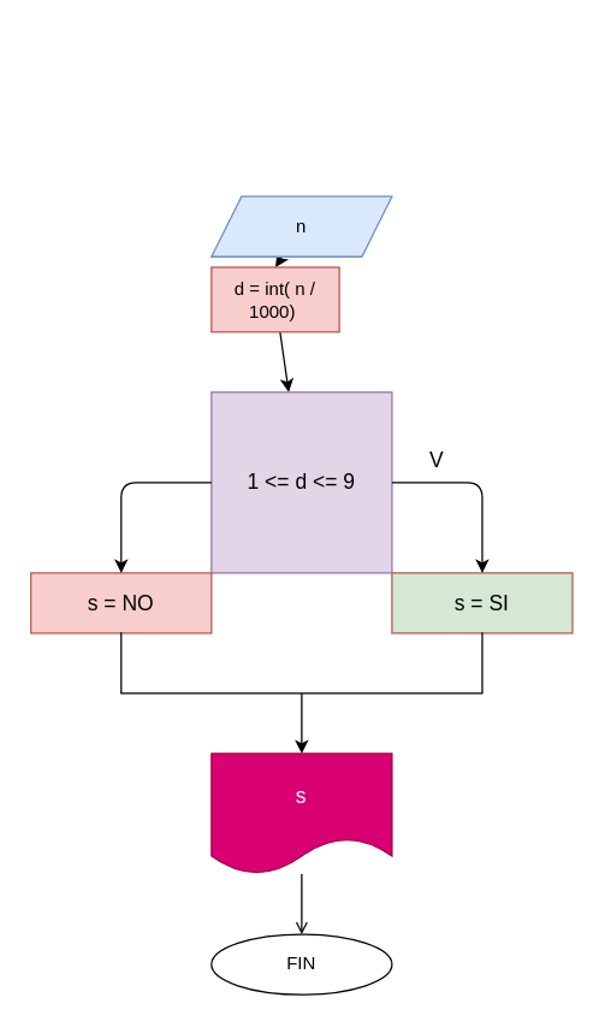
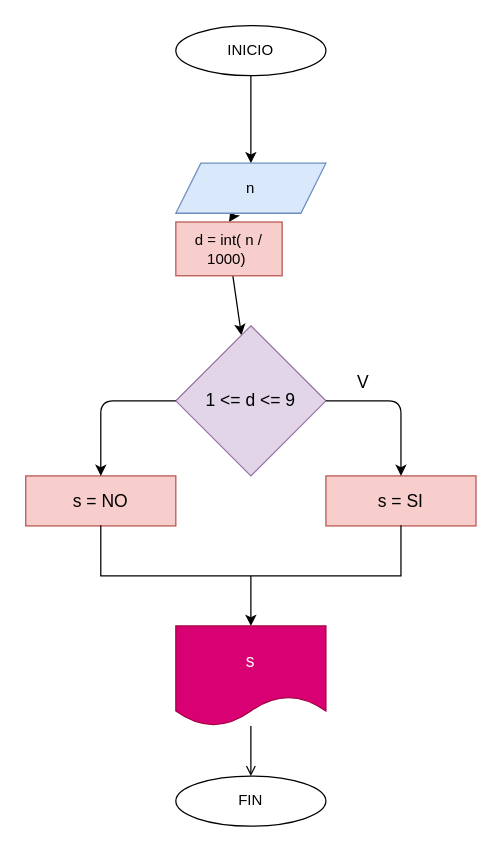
  <mxCell id="0" />
  <mxCell id="1" parent="0" />
+ <mxCell id="2" value="" style="edgeStyle=none;html=1;" edge="1" parent="1" source="3" target="5"><mxGeometry relative="1" as="geometry" /></mxCell>
+ <mxCell id="3" value="INICIO" style="ellipse;whiteSpace=wrap;html=1;" vertex="1" parent="1"><mxGeometry x="140" y="20" width="120" height="40" as="geometry" /></mxCell>
  <mxCell id="4" value="" style="edgeStyle=none;html=1;entryX=0.5;entryY=0;entryDx=0;entryDy=0;" edge="1" parent="1" source="5" target="7"><mxGeometry relative="1" as="geometry"><mxPoint x="200" y="210" as="targetPoint" /></mxGeometry></mxCell>
  <mxCell id="5" value="n" style="shape=parallelogram;perimeter=parallelogramPerimeter;whiteSpace=wrap;html=1;fixedSize=1;fillColor=#dae8fc;strokeColor=#6c8ebf;" vertex="1" parent="1"><mxGeometry x="140" y="130" width="120" height="40" as="geometry" /></mxCell>
  <mxCell id="6" value="" style="edgeStyle=none;html=1;" edge="1" parent="1" source="7" target="8"><mxGeometry relative="1" as="geometry" /></mxCell>
  <mxCell id="7" value="d = int( n / 1000)&amp;nbsp;" style="rounded=0;whiteSpace=wrap;html=1;fillColor=#f8cecc;strokeColor=#b85450;" vertex="1" parent="1"><mxGeometry x="140" y="177" width="85" height="43" as="geometry" /></mxCell>
- <mxCell id="8" value="&lt;font style=&quot;font-size: 14px&quot;&gt;1 &amp;lt;= d &amp;lt;= 9&lt;/font&gt;" style="whiteSpace=wrap;html=1;fillColor=#e1d5e7;strokeColor=#9673a6;rounded=0;" vertex="1" parent="1"><mxGeometry x="140" y="260" width="120" height="120" as="geometry" /></mxCell>
+ <mxCell id="8" value="&lt;font style=&quot;font-size: 14px&quot;&gt;1 &amp;lt;= d &amp;lt;= 9&lt;/font&gt;" style="rhombus;whiteSpace=wrap;html=1;fillColor=#e1d5e7;strokeColor=#9673a6;rounded=0;" vertex="1" parent="1"><mxGeometry x="140" y="260" width="120" height="120" as="geometry" /></mxCell>
  <mxCell id="9" value="s = NO" style="rounded=0;whiteSpace=wrap;html=1;fontSize=14;fillColor=#f8cecc;strokeColor=#b85450;" vertex="1" parent="1"><mxGeometry x="20" y="380" width="120" height="40" as="geometry" /></mxCell>
- <mxCell id="10" value="s = SI" style="rounded=0;whiteSpace=wrap;html=1;fontSize=14;fillColor=#d5e8d4;strokeColor=#b85450;" vertex="1" parent="1"><mxGeometry x="260" y="380" width="120" height="40" as="geometry" /></mxCell>
+ <mxCell id="10" value="s = SI" style="rounded=0;whiteSpace=wrap;html=1;fontSize=14;fillColor=#f8cecc;strokeColor=#b85450;" vertex="1" parent="1"><mxGeometry x="260" y="380" width="120" height="40" as="geometry" /></mxCell>
  <mxCell id="11" value="" style="edgeStyle=segmentEdgeStyle;endArrow=classic;html=1;fontSize=14;entryX=0.5;entryY=0;entryDx=0;entryDy=0;exitX=0;exitY=0.5;exitDx=0;exitDy=0;" edge="1" parent="1" source="8" target="9"><mxGeometry width="50" height="50" relative="1" as="geometry"><mxPoint x="90" y="450" as="sourcePoint" /><mxPoint x="140" y="400" as="targetPoint" /></mxGeometry></mxCell>
  <mxCell id="12" value="" style="edgeStyle=segmentEdgeStyle;endArrow=classic;html=1;fontSize=14;exitX=1;exitY=0.5;exitDx=0;exitDy=0;entryX=0.5;entryY=0;entryDx=0;entryDy=0;" edge="1" parent="1" source="8" target="10"><mxGeometry width="50" height="50" relative="1" as="geometry"><mxPoint x="90" y="450" as="sourcePoint" /><mxPoint x="140" y="400" as="targetPoint" /></mxGeometry></mxCell>
  <mxCell id="13" value="V" style="text;html=1;strokeColor=none;fillColor=none;align=center;verticalAlign=middle;whiteSpace=wrap;rounded=0;fontSize=14;" vertex="1" parent="1"><mxGeometry x="260" y="290" width="60" height="30" as="geometry" /></mxCell>
  <mxCell id="14" value="" style="edgeStyle=none;html=1;fontSize=14;" edge="1" parent="1" source="15" target="17"><mxGeometry relative="1" as="geometry" /></mxCell>
  <mxCell id="15" value="" style="shape=partialRectangle;whiteSpace=wrap;html=1;bottom=1;right=1;left=1;top=0;fillColor=none;routingCenterX=-0.5;fontSize=14;" vertex="1" parent="1"><mxGeometry x="80" y="420" width="240" height="40" as="geometry" /></mxCell>
  <mxCell id="16" value="" style="edgeStyle=none;html=1;fontSize=14;endArrow=open;" edge="1" parent="1" source="17" target="18"><mxGeometry relative="1" as="geometry" /></mxCell>
  <mxCell id="17" value="s" style="shape=document;whiteSpace=wrap;html=1;boundedLbl=1;fontSize=14;fillColor=#d80073;strokeColor=#A50040;fontColor=#ffffff;" vertex="1" parent="1"><mxGeometry x="140" y="500" width="120" height="80" as="geometry" /></mxCell>
  <mxCell id="18" value="FIN" style="ellipse;whiteSpace=wrap;html=1;" vertex="1" parent="1"><mxGeometry x="140" y="620" width="120" height="40" as="geometry" /></mxCell>
